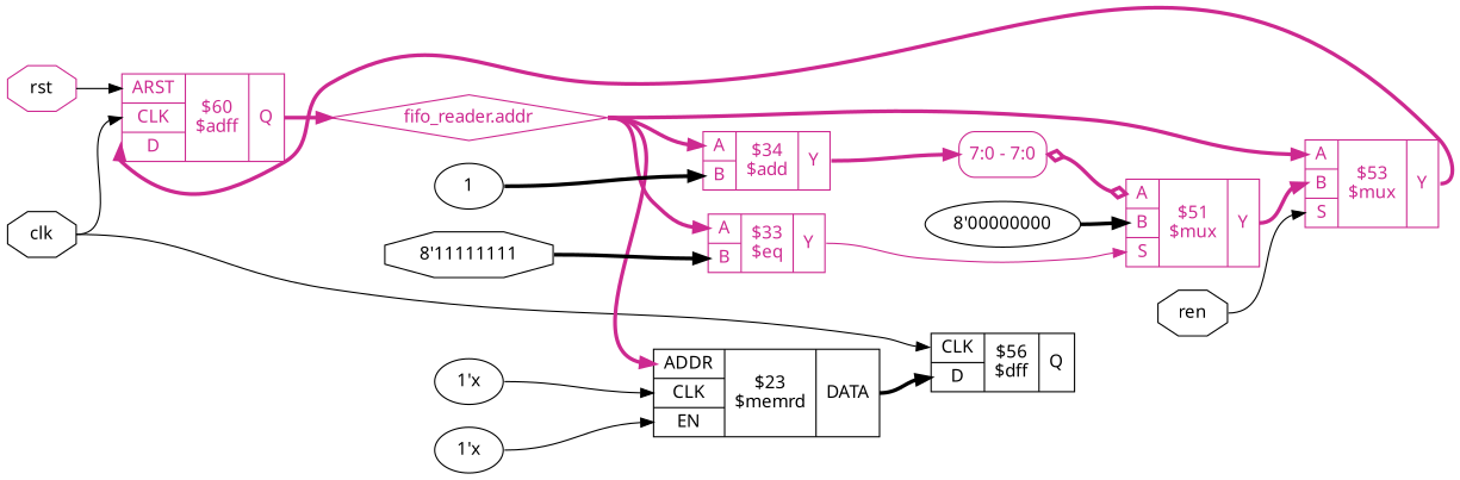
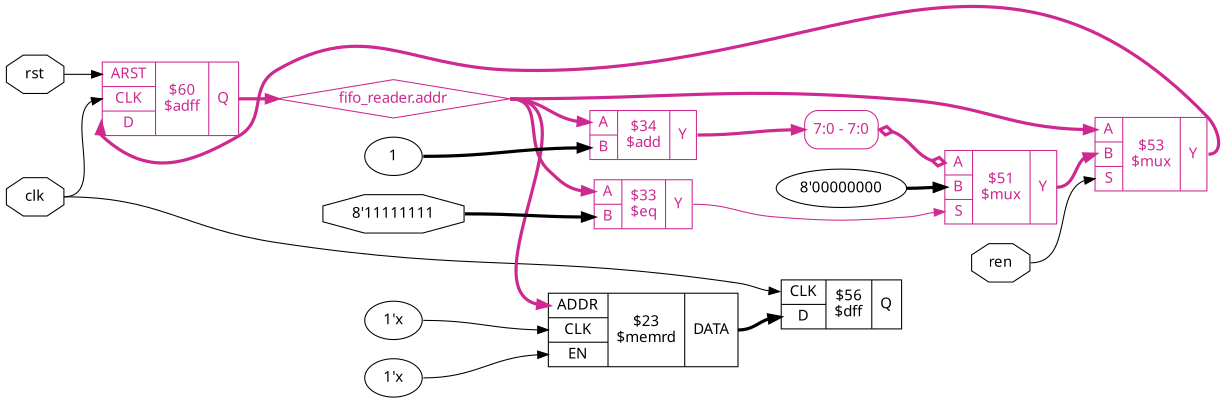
  digraph {
    fontname="Noto Sans"
    rankdir=LR
    remincross=true
    node [fontname="Noto Sans" shape=record]
    edge [color=black fontcolor=black fontname="Noto Sans" headport="p11:w" tailport=e style="setlinewidth(3)"]
    n1 [color=black fontcolor=black label=clk shape=octagon]
    n2 [color=maroon3 fontcolor=maroon3 label="{{<p16> ARST|<p17> CLK|<p18> D}|$60\n$adff|{<p19> Q}}"]
    n3 [label="{{<p17> CLK|<p18> D}|$56\n$dff|{<p19> Q}}"]
    n4 [color=maroon3 fontcolor=maroon3 label="fifo_reader.addr" shape=diamond]
    n5 [color=maroon3 fontcolor=maroon3 label="{{<p11> A|<p12> B}|$34\n$add|{<p13> Y}}"]
    n6 [color=maroon3 fontcolor=maroon3 label="{{<p11> A|<p12> B}|$33\n$eq|{<p13> Y}}"]
    n7 [color=maroon3 fontcolor=maroon3 label="{{<p11> A|<p12> B|<p21> S}|$53\n$mux|{<p13> Y}}"]
    n8 [label="{{<p24> ADDR|<p17> CLK|<p25> EN}|$23\n$memrd|{<p26> DATA}}"]
    n9 [color=maroon3 fontcolor=maroon3 label="<s0> 7:0 - 7:0 " style=rounded]
    n10 [color=maroon3 fontcolor=maroon3 label="{{<p11> A|<p12> B|<p21> S}|$51\n$mux|{<p13> Y}}"]
    n11 [color=black fontcolor=black label=ren shape=octagon]
-   n12 [color=maroon3 fontcolor=black label=rst shape=octagon]
+   n12 [color=black fontcolor=black label=rst shape=octagon]
    n13 [label=1 shape=""]
    n14 [label="8'11111111" shape=octagon]
    n15 [label="8'00000000" shape=""]
    n16 [label="1'x" shape=""]
    n17 [label="1'x" shape=""]
    n1 -> n2 [headport="p17:w" style=""]
    n1 -> n3 [headport="p17:w" style=""]
    n2 -> n4 [color=maroon3 fontcolor=maroon3 headport=w tailport="p19:e"]
    n4 -> n5 [color=maroon3 fontcolor=maroon3]
    n4 -> n6 [color=maroon3 fontcolor=maroon3]
    n4 -> n7 [color=maroon3 fontcolor=maroon3]
    n4 -> n8 [color=maroon3 fontcolor=maroon3 headport="p24:w"]
    n5 -> n9 [color=maroon3 fontcolor=maroon3 headport="s0:w" tailport="p13:e"]
    n6 -> n10 [color=maroon3 fontcolor=maroon3 headport="p21:w" tailport="p13:e" style=""]
    n7 -> n2 [color=maroon3 fontcolor=maroon3 headport="p18:w" tailport="p13:e"]
    n8 -> n3 [headport="p18:w" tailport="p26:e"]
    n9 -> n10 [arrowhead=odiamond arrowtail=odiamond color=maroon3 dir=both fontcolor=maroon3]
    n10 -> n7 [color=maroon3 fontcolor=maroon3 headport="p12:w" tailport="p13:e"]
    n11 -> n7 [headport="p21:w" style=""]
    n12 -> n2 [headport="p16:w" style=""]
    n13 -> n5 [headport="p12:w"]
    n14 -> n6 [headport="p12:w"]
    n15 -> n10 [headport="p12:w"]
    n16 -> n8 [headport="p17:w" style=""]
    n17 -> n8 [headport="p25:w" style=""]
  }
